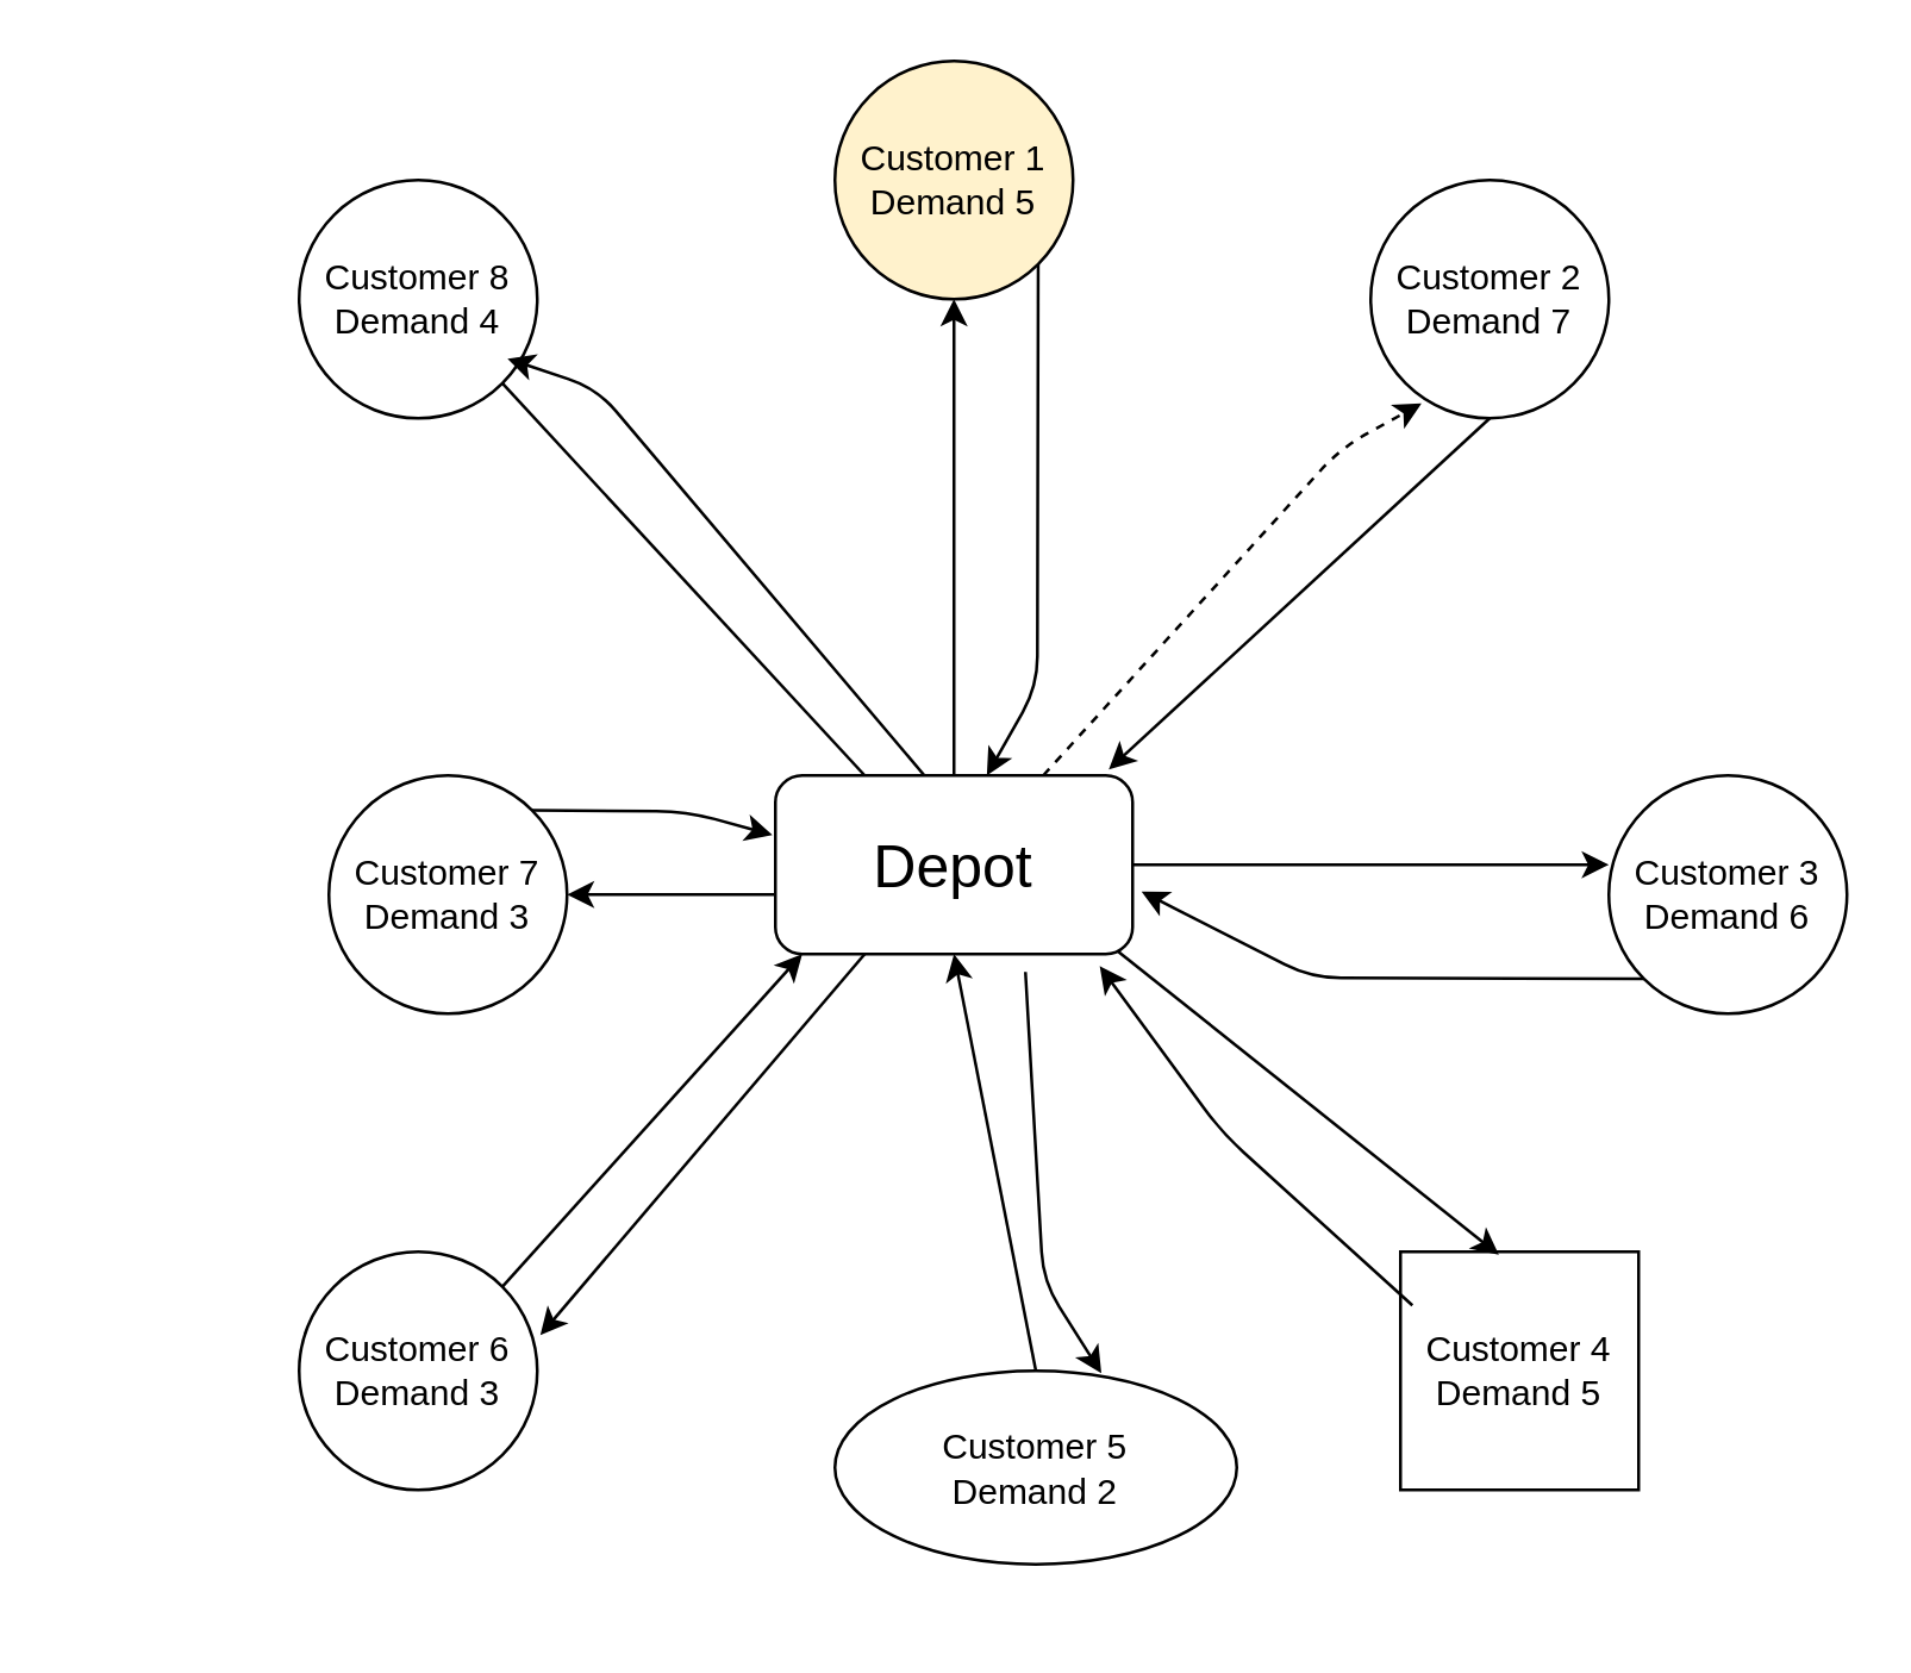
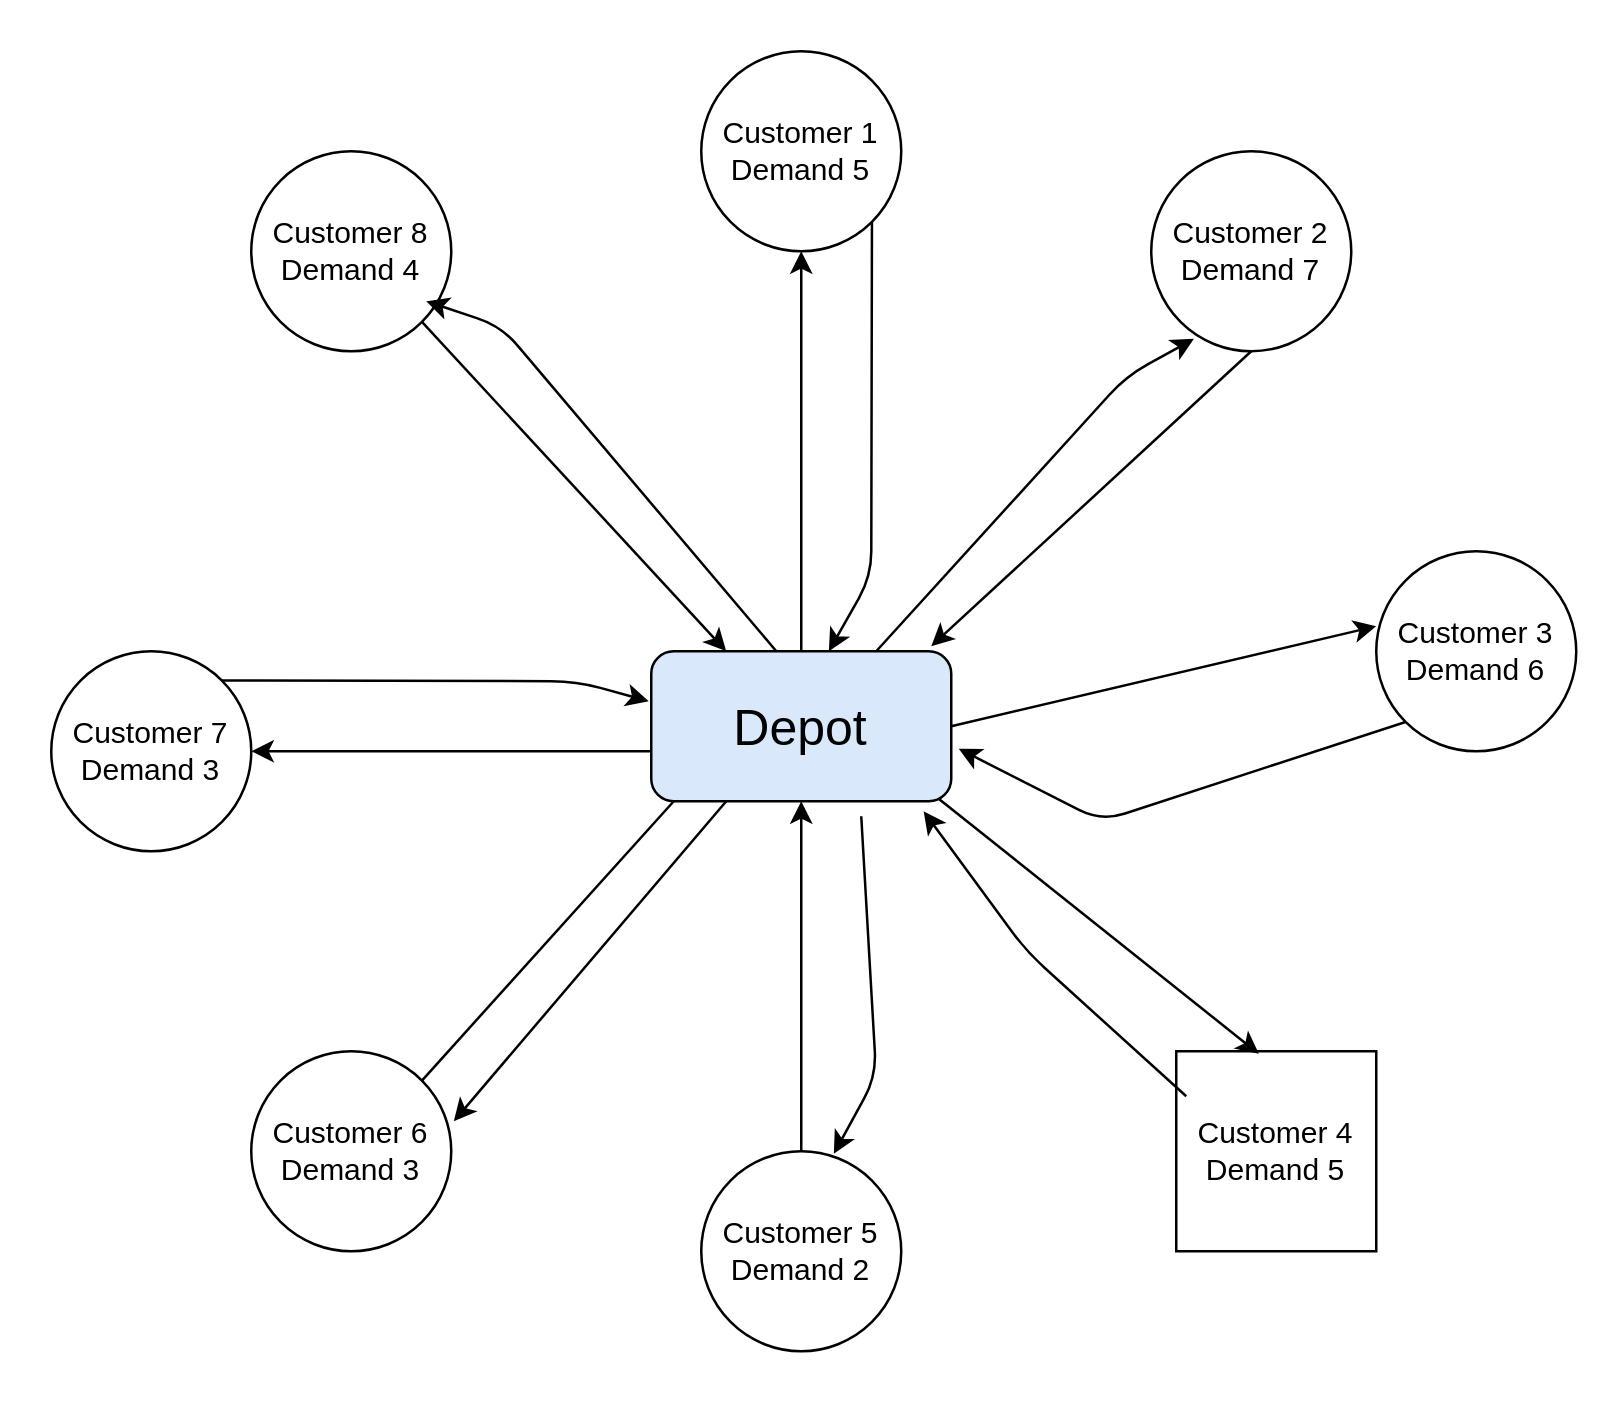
  <mxCell id="0" />
  <mxCell id="1" parent="0" />
- <mxCell id="2" value="&lt;font style=&quot;font-size: 20px&quot;&gt;Depot&lt;/font&gt;" style="rounded=1;whiteSpace=wrap;html=1;" parent="1" vertex="1"><mxGeometry x="260" y="260" width="120" height="60" as="geometry" /></mxCell>
+ <mxCell id="2" value="&lt;font style=&quot;font-size: 20px&quot;&gt;Depot&lt;/font&gt;" style="rounded=1;whiteSpace=wrap;html=1;fillColor=#dae8fc;" parent="1" vertex="1"><mxGeometry x="260" y="260" width="120" height="60" as="geometry" /></mxCell>
  <mxCell id="3" value="Customer 8&lt;br&gt;Demand 4" style="ellipse;whiteSpace=wrap;html=1;aspect=fixed;" parent="1" vertex="1"><mxGeometry x="100" y="60" width="80" height="80" as="geometry" /></mxCell>
- <mxCell id="4" value="Customer 7&lt;br&gt;Demand 3" style="ellipse;whiteSpace=wrap;html=1;aspect=fixed;" parent="1" vertex="1"><mxGeometry x="110" y="260" width="80" height="80" as="geometry" /></mxCell>
+ <mxCell id="4" value="Customer 7&lt;br&gt;Demand 3" style="ellipse;whiteSpace=wrap;html=1;aspect=fixed;" parent="1" vertex="1"><mxGeometry x="20" y="260" width="80" height="80" as="geometry" /></mxCell>
  <mxCell id="5" value="Customer 4&lt;br&gt;Demand 5" style="whiteSpace=wrap;html=1;aspect=fixed;rounded=0;" parent="1" vertex="1"><mxGeometry x="470" y="420" width="80" height="80" as="geometry" /></mxCell>
  <mxCell id="6" value="Customer 6&lt;br&gt;Demand 3" style="ellipse;whiteSpace=wrap;html=1;aspect=fixed;" parent="1" vertex="1"><mxGeometry x="100" y="420" width="80" height="80" as="geometry" /></mxCell>
- <mxCell id="7" value="Customer 3&lt;br&gt;Demand 6" style="ellipse;whiteSpace=wrap;html=1;aspect=fixed;" parent="1" vertex="1"><mxGeometry x="540" y="260" width="80" height="80" as="geometry" /></mxCell>
+ <mxCell id="7" value="Customer 3&lt;br&gt;Demand 6" style="ellipse;whiteSpace=wrap;html=1;aspect=fixed;" parent="1" vertex="1"><mxGeometry x="550" y="220" width="80" height="80" as="geometry" /></mxCell>
  <mxCell id="8" value="Customer 2&lt;br&gt;Demand 7" style="ellipse;whiteSpace=wrap;html=1;aspect=fixed;" parent="1" vertex="1"><mxGeometry x="460" y="60" width="80" height="80" as="geometry" /></mxCell>
- <mxCell id="9" value="Customer 1&lt;br&gt;Demand 5" style="ellipse;whiteSpace=wrap;html=1;aspect=fixed;fillColor=#fff2cc;" parent="1" vertex="1"><mxGeometry x="280" y="20" width="80" height="80" as="geometry" /></mxCell>
- <mxCell id="10" value="Customer 5&lt;br&gt;Demand 2" style="ellipse;whiteSpace=wrap;html=1;aspect=fixed;" parent="1" vertex="1"><mxGeometry x="280" y="460" width="135" height="65" as="geometry" /></mxCell>
+ <mxCell id="9" value="Customer 1&lt;br&gt;Demand 5" style="ellipse;whiteSpace=wrap;html=1;aspect=fixed;" parent="1" vertex="1"><mxGeometry x="280" y="20" width="80" height="80" as="geometry" /></mxCell>
+ <mxCell id="10" value="Customer 5&lt;br&gt;Demand 2" style="ellipse;whiteSpace=wrap;html=1;aspect=fixed;" parent="1" vertex="1"><mxGeometry x="280" y="460" width="80" height="80" as="geometry" /></mxCell>
  <mxCell id="11" value="" style="endArrow=classic;html=1;exitX=0.5;exitY=0;exitDx=0;exitDy=0;entryX=0.5;entryY=1;entryDx=0;entryDy=0;" parent="1" source="2" target="9" edge="1"><mxGeometry width="50" height="50" relative="1" as="geometry"><mxPoint x="300" y="260" as="sourcePoint" /><mxPoint x="350" y="210" as="targetPoint" /></mxGeometry></mxCell>
  <mxCell id="12" value="" style="endArrow=classic;html=1;entryX=0.592;entryY=0;entryDx=0;entryDy=0;entryPerimeter=0;exitX=1;exitY=1;exitDx=0;exitDy=0;" parent="1" target="2" edge="1" source="9"><mxGeometry width="50" height="50" relative="1" as="geometry"><mxPoint x="360" y="60" as="sourcePoint" /><mxPoint x="410" y="10" as="targetPoint" /><Array as="points"><mxPoint x="348" y="230" /></Array></mxGeometry></mxCell>
  <mxCell id="13" value="" style="endArrow=classic;html=1;" parent="1" edge="1"><mxGeometry width="50" height="50" relative="1" as="geometry"><mxPoint x="500" y="140" as="sourcePoint" /><mxPoint x="372" y="258" as="targetPoint" /></mxGeometry></mxCell>
  <mxCell id="14" value="" style="endArrow=classic;html=1;entryX=0;entryY=0.375;entryDx=0;entryDy=0;entryPerimeter=0;" parent="1" target="7" edge="1"><mxGeometry width="50" height="50" relative="1" as="geometry"><mxPoint x="380" y="290" as="sourcePoint" /><mxPoint x="430" y="240" as="targetPoint" /></mxGeometry></mxCell>
  <mxCell id="15" value="" style="endArrow=classic;html=1;exitX=0;exitY=1;exitDx=0;exitDy=0;entryX=1.025;entryY=0.65;entryDx=0;entryDy=0;entryPerimeter=0;" parent="1" source="7" target="2" edge="1"><mxGeometry width="50" height="50" relative="1" as="geometry"><mxPoint x="20" y="610" as="sourcePoint" /><mxPoint x="70" y="560" as="targetPoint" /><Array as="points"><mxPoint x="440" y="328" /></Array></mxGeometry></mxCell>
  <mxCell id="16" value="" style="endArrow=classic;html=1;entryX=0.413;entryY=0.013;entryDx=0;entryDy=0;entryPerimeter=0;exitX=0.958;exitY=0.983;exitDx=0;exitDy=0;exitPerimeter=0;" parent="1" source="2" target="5" edge="1"><mxGeometry width="50" height="50" relative="1" as="geometry"><mxPoint x="350" y="430" as="sourcePoint" /><mxPoint x="400" y="380" as="targetPoint" /></mxGeometry></mxCell>
  <mxCell id="17" value="" style="endArrow=classic;html=1;exitX=0.05;exitY=0.225;exitDx=0;exitDy=0;entryX=0.908;entryY=1.067;entryDx=0;entryDy=0;exitPerimeter=0;entryPerimeter=0;" parent="1" source="5" target="2" edge="1"><mxGeometry width="50" height="50" relative="1" as="geometry"><mxPoint x="190" y="670" as="sourcePoint" /><mxPoint x="240" y="620" as="targetPoint" /><Array as="points"><mxPoint x="410" y="380" /></Array></mxGeometry></mxCell>
  <mxCell id="18" value="" style="endArrow=classic;html=1;entryX=0.5;entryY=1;entryDx=0;entryDy=0;exitX=0.5;exitY=0;exitDx=0;exitDy=0;" parent="1" source="10" target="2" edge="1"><mxGeometry width="50" height="50" relative="1" as="geometry"><mxPoint x="130" y="650" as="sourcePoint" /><mxPoint x="180" y="600" as="targetPoint" /></mxGeometry></mxCell>
- <mxCell id="19" value="" style="endArrow=classic;html=1;exitX=1;exitY=0;exitDx=0;exitDy=0;entryX=0.075;entryY=1;entryDx=0;entryDy=0;entryPerimeter=0;" parent="1" source="6" edge="1" target="2"><mxGeometry width="50" height="50" relative="1" as="geometry"><mxPoint x="-40" y="600" as="sourcePoint" /><mxPoint x="330" y="321" as="targetPoint" /></mxGeometry></mxCell>
+ <mxCell id="19" value="" style="endArrow=none;html=1;exitX=1;exitY=0;exitDx=0;exitDy=0;entryX=0.075;entryY=1;entryDx=0;entryDy=0;entryPerimeter=0;" parent="1" source="6" edge="1" target="2"><mxGeometry width="50" height="50" relative="1" as="geometry"><mxPoint x="-40" y="600" as="sourcePoint" /><mxPoint x="330" y="321" as="targetPoint" /></mxGeometry></mxCell>
  <mxCell id="20" value="" style="endArrow=classic;html=1;entryX=1;entryY=0.5;entryDx=0;entryDy=0;exitX=0;exitY=0.667;exitDx=0;exitDy=0;exitPerimeter=0;" parent="1" source="2" target="4" edge="1"><mxGeometry width="50" height="50" relative="1" as="geometry"><mxPoint x="50" y="430" as="sourcePoint" /><mxPoint x="100" y="380" as="targetPoint" /></mxGeometry></mxCell>
  <mxCell id="21" value="" style="endArrow=classic;html=1;exitX=1;exitY=0;exitDx=0;exitDy=0;" parent="1" source="4" edge="1"><mxGeometry width="50" height="50" relative="1" as="geometry"><mxPoint x="0" y="240" as="sourcePoint" /><mxPoint x="259" y="280" as="targetPoint" /><Array as="points"><mxPoint x="230" y="272" /></Array></mxGeometry></mxCell>
- <mxCell id="22" value="" style="endArrow=none;html=1;exitX=1;exitY=1;exitDx=0;exitDy=0;entryX=0.25;entryY=0;entryDx=0;entryDy=0;" parent="1" source="3" target="2" edge="1"><mxGeometry width="50" height="50" relative="1" as="geometry"><mxPoint x="-40" y="450" as="sourcePoint" /><mxPoint x="10" y="400" as="targetPoint" /></mxGeometry></mxCell>
+ <mxCell id="22" value="" style="endArrow=classic;html=1;exitX=1;exitY=1;exitDx=0;exitDy=0;entryX=0.25;entryY=0;entryDx=0;entryDy=0;" parent="1" source="3" target="2" edge="1"><mxGeometry width="50" height="50" relative="1" as="geometry"><mxPoint x="-40" y="450" as="sourcePoint" /><mxPoint x="10" y="400" as="targetPoint" /></mxGeometry></mxCell>
  <mxCell id="23" value="" style="endArrow=classic;html=1;entryX=0.663;entryY=0.013;entryDx=0;entryDy=0;exitX=0.7;exitY=1.1;exitDx=0;exitDy=0;entryPerimeter=0;exitPerimeter=0;" edge="1" parent="1" source="2" target="10"><mxGeometry width="50" height="50" relative="1" as="geometry"><mxPoint x="540" y="640" as="sourcePoint" /><mxPoint x="540" y="500" as="targetPoint" /><Array as="points"><mxPoint x="350" y="430" /></Array></mxGeometry></mxCell>
  <mxCell id="24" value="" style="endArrow=classic;html=1;entryX=1.013;entryY=0.35;entryDx=0;entryDy=0;entryPerimeter=0;" edge="1" parent="1" target="6"><mxGeometry width="50" height="50" relative="1" as="geometry"><mxPoint x="290" y="320" as="sourcePoint" /><mxPoint x="110.716" y="308.284" as="targetPoint" /></mxGeometry></mxCell>
  <mxCell id="25" value="" style="endArrow=classic;html=1;exitX=0.417;exitY=0;exitDx=0;exitDy=0;exitPerimeter=0;" edge="1" parent="1" source="2"><mxGeometry width="50" height="50" relative="1" as="geometry"><mxPoint x="230" y="640" as="sourcePoint" /><mxPoint x="170" y="120" as="targetPoint" /><Array as="points"><mxPoint x="200" y="130" /></Array></mxGeometry></mxCell>
- <mxCell id="26" value="" style="endArrow=classic;html=1;entryX=0.213;entryY=0.938;entryDx=0;entryDy=0;entryPerimeter=0;exitX=0.75;exitY=0;exitDx=0;exitDy=0;dashed=1;" edge="1" parent="1" source="2" target="8"><mxGeometry width="50" height="50" relative="1" as="geometry"><mxPoint x="640" y="200" as="sourcePoint" /><mxPoint x="511.96" y="318.02" as="targetPoint" /><Array as="points"><mxPoint x="450" y="150" /></Array></mxGeometry></mxCell>
+ <mxCell id="26" value="" style="endArrow=classic;html=1;entryX=0.213;entryY=0.938;entryDx=0;entryDy=0;entryPerimeter=0;exitX=0.75;exitY=0;exitDx=0;exitDy=0;" edge="1" parent="1" source="2" target="8"><mxGeometry width="50" height="50" relative="1" as="geometry"><mxPoint x="640" y="200" as="sourcePoint" /><mxPoint x="511.96" y="318.02" as="targetPoint" /><Array as="points"><mxPoint x="450" y="150" /></Array></mxGeometry></mxCell>
